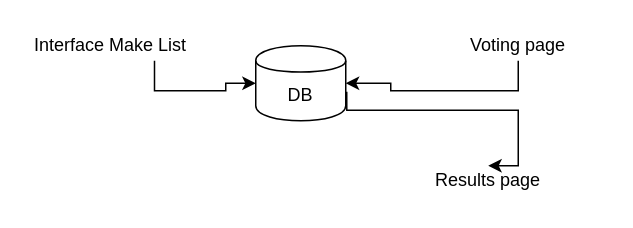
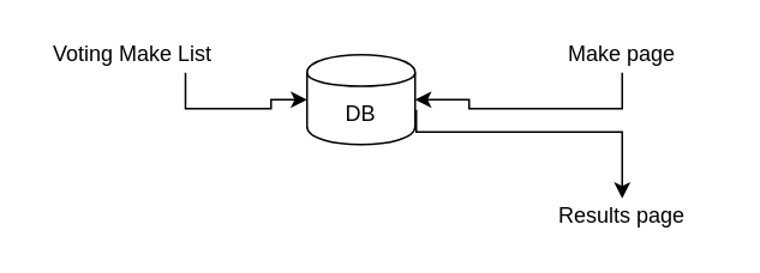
  <mxCell id="0" />
  <mxCell id="1" parent="0" />
- <mxCell id="2" value="Interface Make List&amp;nbsp;" style="text;html=1;strokeColor=none;fillColor=none;align=center;verticalAlign=middle;whiteSpace=wrap;rounded=0;" vertex="1" parent="1"><mxGeometry x="20" y="20" width="110" height="20" as="geometry" /></mxCell>
+ <mxCell id="2" value="Voting Make List&amp;nbsp;" style="text;html=1;strokeColor=none;fillColor=none;align=center;verticalAlign=middle;whiteSpace=wrap;rounded=0;" vertex="1" parent="1"><mxGeometry x="20" y="20" width="110" height="20" as="geometry" /></mxCell>
  <mxCell id="3" value="DB" style="shape=cylinder;whiteSpace=wrap;html=1;boundedLbl=1;backgroundOutline=1;" vertex="1" parent="1"><mxGeometry x="170" y="30" width="60" height="50" as="geometry" /></mxCell>
  <mxCell id="4" style="edgeStyle=orthogonalEdgeStyle;rounded=0;orthogonalLoop=1;jettySize=auto;html=1;exitX=0.5;exitY=1;exitDx=0;exitDy=0;" edge="1" parent="1" source="5" target="3"><mxGeometry relative="1" as="geometry" /></mxCell>
- <mxCell id="5" value="Voting page" style="text;html=1;strokeColor=none;fillColor=none;align=center;verticalAlign=middle;whiteSpace=wrap;rounded=0;" vertex="1" parent="1"><mxGeometry x="290" y="20" width="110" height="20" as="geometry" /></mxCell>
+ <mxCell id="5" value="Make page" style="text;html=1;strokeColor=none;fillColor=none;align=center;verticalAlign=middle;whiteSpace=wrap;rounded=0;" vertex="1" parent="1"><mxGeometry x="290" y="20" width="110" height="20" as="geometry" /></mxCell>
  <mxCell id="6" style="edgeStyle=orthogonalEdgeStyle;rounded=0;orthogonalLoop=1;jettySize=auto;html=1;exitX=1.011;exitY=0.614;exitDx=0;exitDy=0;entryX=0.5;entryY=0;entryDx=0;entryDy=0;exitPerimeter=0;" edge="1" parent="1" source="3" target="7"><mxGeometry relative="1" as="geometry"><Array as="points"><mxPoint x="345" y="73" /></Array></mxGeometry></mxCell>
- <mxCell id="7" value="Results page" style="text;html=1;strokeColor=none;fillColor=none;align=center;verticalAlign=middle;whiteSpace=wrap;rounded=0;" vertex="1" parent="1"><mxGeometry x="270" y="110" width="110" height="20" as="geometry" /></mxCell>
+ <mxCell id="7" value="Results page" style="text;html=1;strokeColor=none;fillColor=none;align=center;verticalAlign=middle;whiteSpace=wrap;rounded=0;" vertex="1" parent="1"><mxGeometry x="290" y="110" width="110" height="20" as="geometry" /></mxCell>
  <mxCell id="8" style="edgeStyle=orthogonalEdgeStyle;rounded=0;orthogonalLoop=1;jettySize=auto;html=1;exitX=0.75;exitY=1;exitDx=0;exitDy=0;" edge="1" parent="1" source="2" target="3"><mxGeometry relative="1" as="geometry" /></mxCell>
